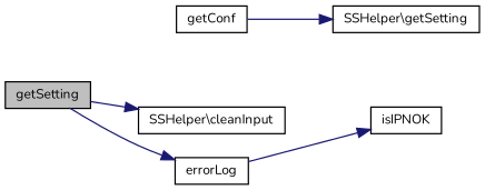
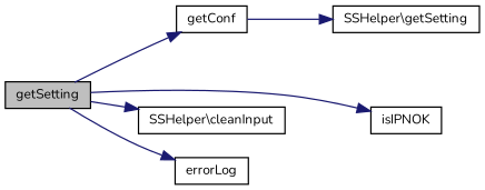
  digraph {
    fontname=Nunito
    rankdir=LR
    node [color=black fillcolor=white fontname=Nunito fontsize=10 shape=record style=filled]
    edge [color=midnightblue fontname=Nunito fontsize=10 labelfontname=Helvetica labelfontsize=10 style=solid]
    n1 [fillcolor=grey75 fontcolor=black height=0.2 label=getSetting width=0.4]
    n2 [height=0.2 label=getConf width=0.4]
    n3 [height=0.2 label=isIPNOK width=0.4]
    n4 [height=0.2 label="SSHelper\\cleanInput" width=0.4]
    n5 [height=0.2 label=errorLog width=0.4]
    n6 [height=0.2 label="SSHelper\\getSetting" width=0.4]
-   n5 -> n3
+   n1 -> n2
+   n1 -> n3
    n1 -> n4
    n1 -> n5
    n2 -> n6
  }
